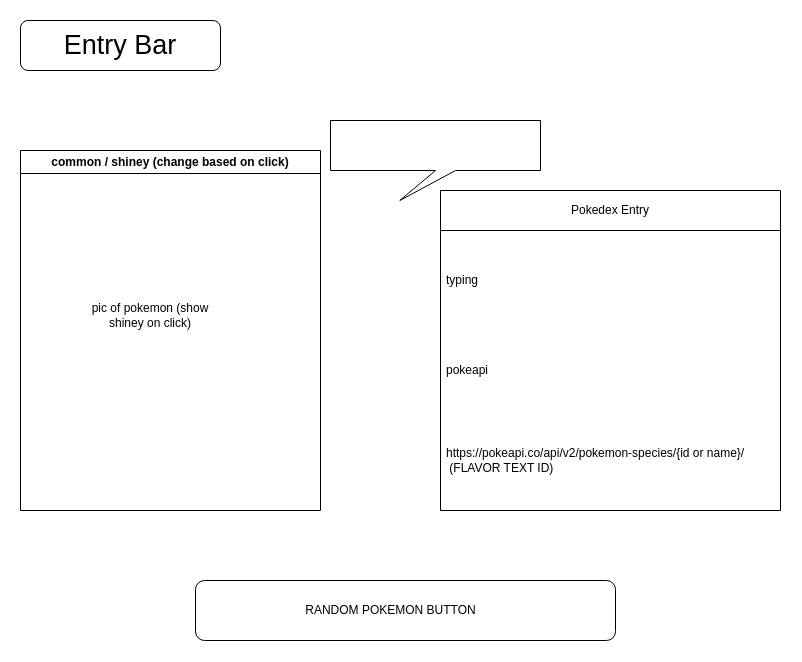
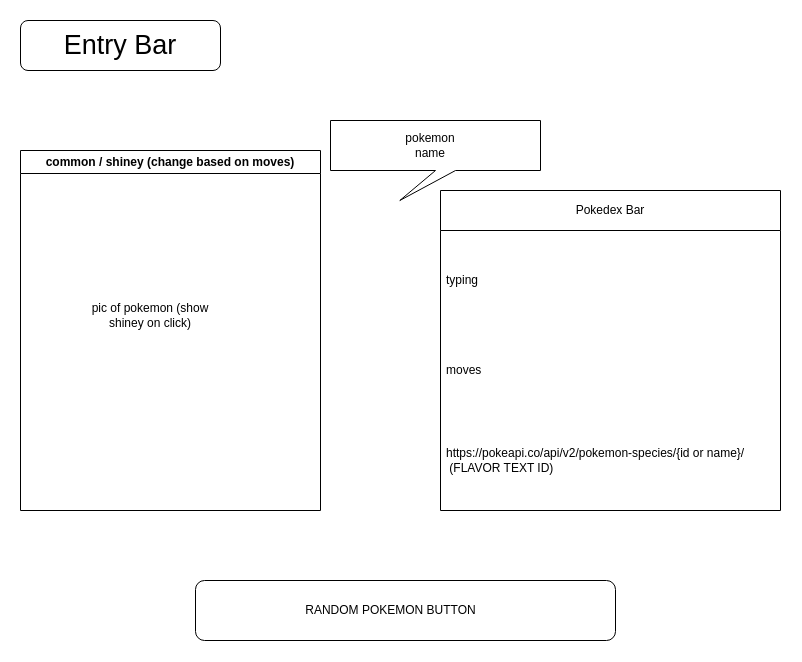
  <mxCell id="0" />
  <mxCell id="1" parent="0" />
  <mxCell id="2" value="" style="rounded=1;whiteSpace=wrap;html=1;" vertex="1" parent="1"><mxGeometry x="20" y="20" width="200" height="50" as="geometry" /></mxCell>
  <mxCell id="3" value="&lt;font style=&quot;font-size: 27px;&quot;&gt;Entry Bar&lt;/font&gt;" style="text;html=1;strokeColor=none;fillColor=none;align=center;verticalAlign=middle;whiteSpace=wrap;rounded=0;" vertex="1" parent="1"><mxGeometry x="30" y="30" width="180" height="30" as="geometry" /></mxCell>
- <mxCell id="4" value="common / shiney (change based on click)" style="swimlane;whiteSpace=wrap;html=1;" vertex="1" parent="1"><mxGeometry x="20" y="150" width="300" height="360" as="geometry" /></mxCell>
+ <mxCell id="4" value="common / shiney (change based on moves)" style="swimlane;whiteSpace=wrap;html=1;" vertex="1" parent="1"><mxGeometry x="20" y="150" width="300" height="360" as="geometry" /></mxCell>
  <mxCell id="5" value="pic of pokemon (show shiney on click)" style="text;html=1;strokeColor=none;fillColor=none;align=center;verticalAlign=middle;whiteSpace=wrap;rounded=0;" vertex="1" parent="4"><mxGeometry x="65" y="150" width="130" height="30" as="geometry" /></mxCell>
  <mxCell id="6" value="" style="shape=callout;whiteSpace=wrap;html=1;perimeter=calloutPerimeter;position2=0.33;" vertex="1" parent="1"><mxGeometry x="330" y="120" width="210" height="80" as="geometry" /></mxCell>
- <mxCell id="7" value="Pokedex Entry" style="swimlane;fontStyle=0;childLayout=stackLayout;horizontal=1;startSize=40;horizontalStack=0;resizeParent=1;resizeParentMax=0;resizeLast=0;collapsible=1;marginBottom=0;whiteSpace=wrap;html=1;" vertex="1" parent="1"><mxGeometry x="440" y="190" width="340" height="320" as="geometry" /></mxCell>
+ <mxCell id="7" value="Pokedex Bar" style="swimlane;fontStyle=0;childLayout=stackLayout;horizontal=1;startSize=40;horizontalStack=0;resizeParent=1;resizeParentMax=0;resizeLast=0;collapsible=1;marginBottom=0;whiteSpace=wrap;html=1;" vertex="1" parent="1"><mxGeometry x="440" y="190" width="340" height="320" as="geometry" /></mxCell>
  <mxCell id="8" value="typing" style="text;strokeColor=none;fillColor=none;align=left;verticalAlign=middle;spacingLeft=4;spacingRight=4;overflow=hidden;points=[[0,0.5],[1,0.5]];portConstraint=eastwest;rotatable=0;whiteSpace=wrap;html=1;" vertex="1" parent="7"><mxGeometry y="40" width="340" height="100" as="geometry" /></mxCell>
- <mxCell id="9" value="pokeapi" style="text;strokeColor=none;fillColor=none;align=left;verticalAlign=middle;spacingLeft=4;spacingRight=4;overflow=hidden;points=[[0,0.5],[1,0.5]];portConstraint=eastwest;rotatable=0;whiteSpace=wrap;html=1;" vertex="1" parent="7"><mxGeometry y="140" width="340" height="80" as="geometry" /></mxCell>
+ <mxCell id="9" value="moves" style="text;strokeColor=none;fillColor=none;align=left;verticalAlign=middle;spacingLeft=4;spacingRight=4;overflow=hidden;points=[[0,0.5],[1,0.5]];portConstraint=eastwest;rotatable=0;whiteSpace=wrap;html=1;" vertex="1" parent="7"><mxGeometry y="140" width="340" height="80" as="geometry" /></mxCell>
  <mxCell id="10" value="https://pokeapi.co/api/v2/pokemon-species/{id or name}/&amp;nbsp; &amp;nbsp;(FLAVOR TEXT ID)" style="text;strokeColor=none;fillColor=none;align=left;verticalAlign=middle;spacingLeft=4;spacingRight=4;overflow=hidden;points=[[0,0.5],[1,0.5]];portConstraint=eastwest;rotatable=0;whiteSpace=wrap;html=1;" vertex="1" parent="7"><mxGeometry y="220" width="340" height="100" as="geometry" /></mxCell>
+ <mxCell id="11" value="pokemon name" style="text;html=1;strokeColor=none;fillColor=none;align=center;verticalAlign=middle;whiteSpace=wrap;rounded=0;" vertex="1" parent="1"><mxGeometry x="400" y="130" width="60" height="30" as="geometry" /></mxCell>
  <mxCell id="12" value="" style="rounded=1;whiteSpace=wrap;html=1;" vertex="1" parent="1"><mxGeometry x="195" y="580" width="420" height="60" as="geometry" /></mxCell>
  <mxCell id="13" value="RANDOM POKEMON BUTTON" style="text;html=1;strokeColor=none;fillColor=none;align=center;verticalAlign=middle;whiteSpace=wrap;rounded=0;" vertex="1" parent="1"><mxGeometry x="283" y="595" width="215" height="30" as="geometry" /></mxCell>
